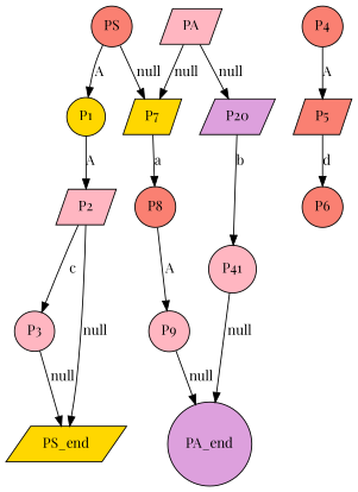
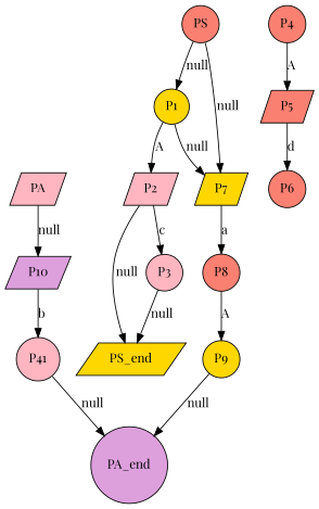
  digraph {
    fontname="Playfair Display"
    node [fillcolor=salmon fontname="Playfair Display" shape=circle style=filled]
    edge [fontname="Playfair Display"]
    P1 [fillcolor=gold]
    PS
    P7 [fillcolor=gold shape=parallelogram]
    P2 [fillcolor=lightpink shape=parallelogram]
    P5 [shape=parallelogram]
    P4
    P3 [fillcolor=lightpink]
    PS_end [fillcolor=gold shape=parallelogram]
    P6
    PA [fillcolor=lightpink shape=parallelogram]
-   P10 [fillcolor=plum shape=parallelogram label=P20]
+   P10 [fillcolor=plum shape=parallelogram]
    P8
    n13 [fillcolor=lightpink label=P41]
-   P9 [fillcolor=lightpink]
+   P9 [fillcolor=gold]
    PA_end [fillcolor=plum]
    P1 -> P2 [label=A]
-   PS -> P1 [label=A]
+   PS -> P1 [label=null]
    PS -> P7 [label=null]
    P7 -> P8 [label=a]
    P2 -> P3 [label=c]
    P2 -> PS_end [label=null]
    P5 -> P6 [label=d]
    P4 -> P5 [label=A]
    P3 -> PS_end [label=null]
-   PA -> P7 [label=null]
+   P1 -> P7 [label=null]
    PA -> P10 [label=null]
    P10 -> n13 [label=b]
    P8 -> P9 [label=A]
    n13 -> PA_end [label=null]
    P9 -> PA_end [label=null]
  }
